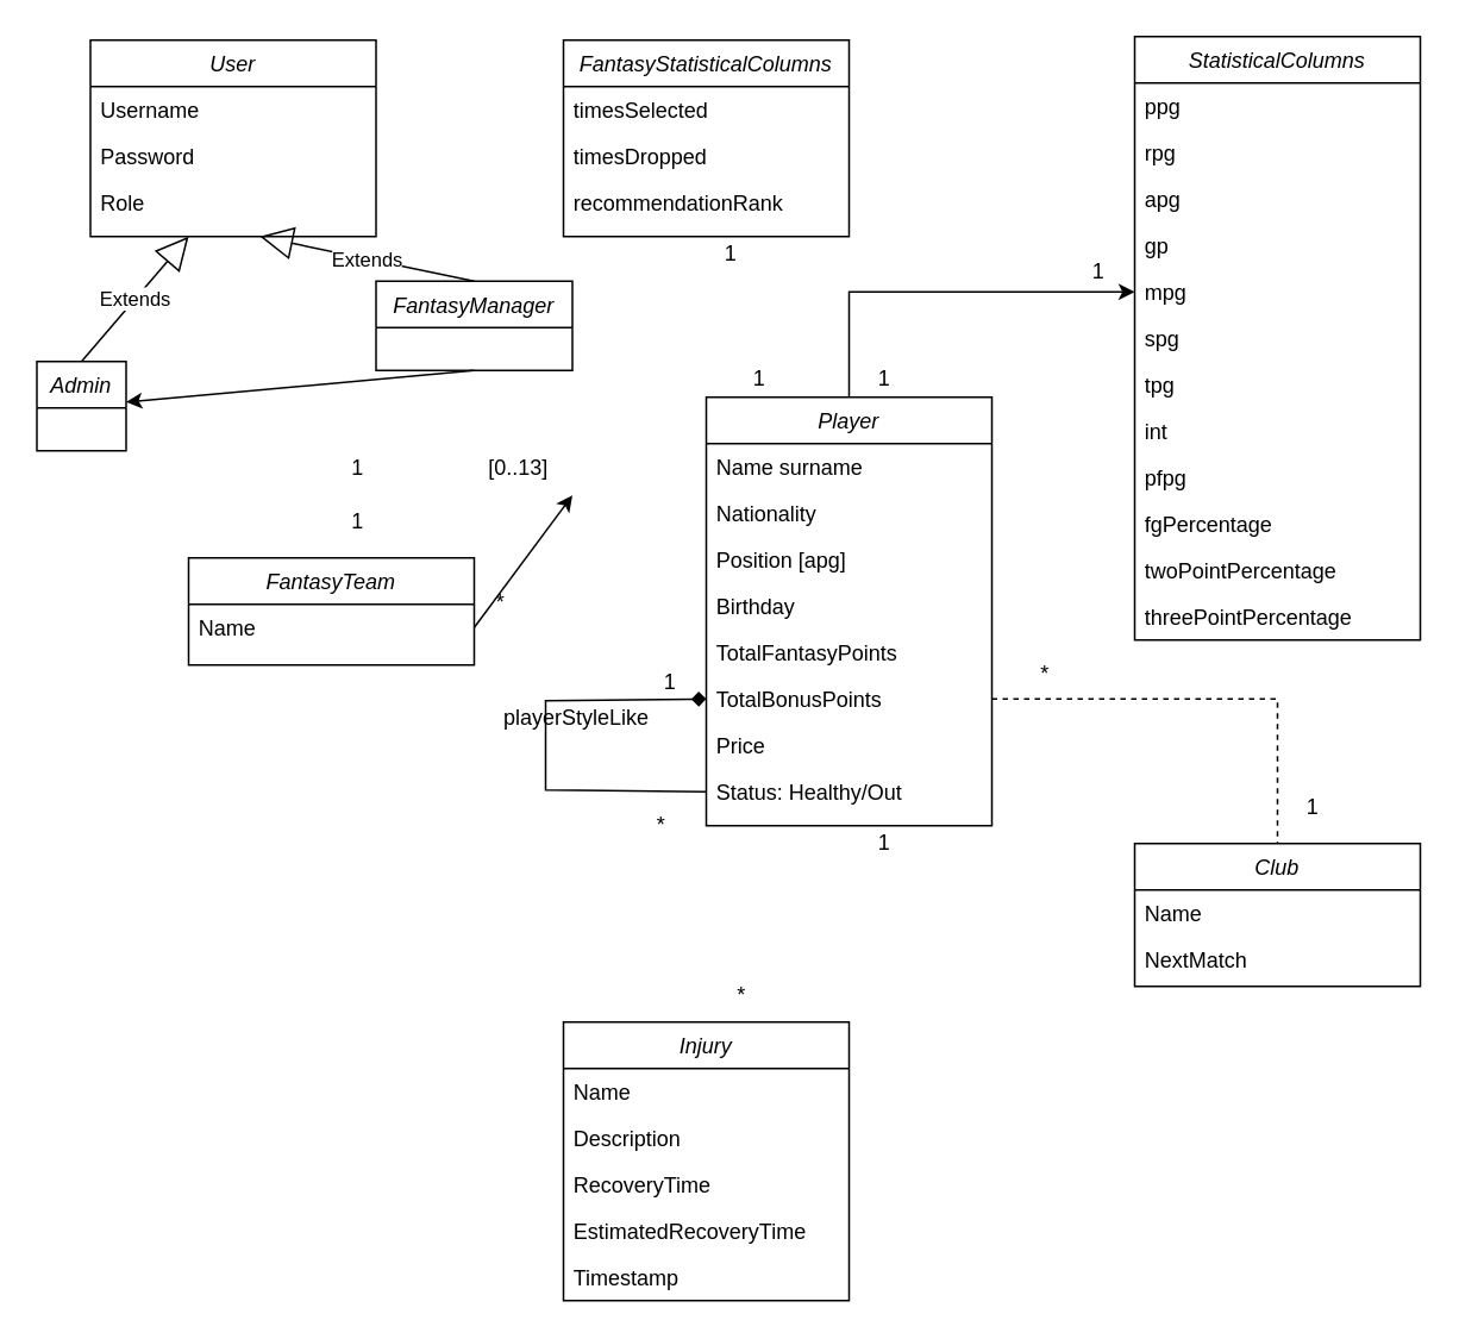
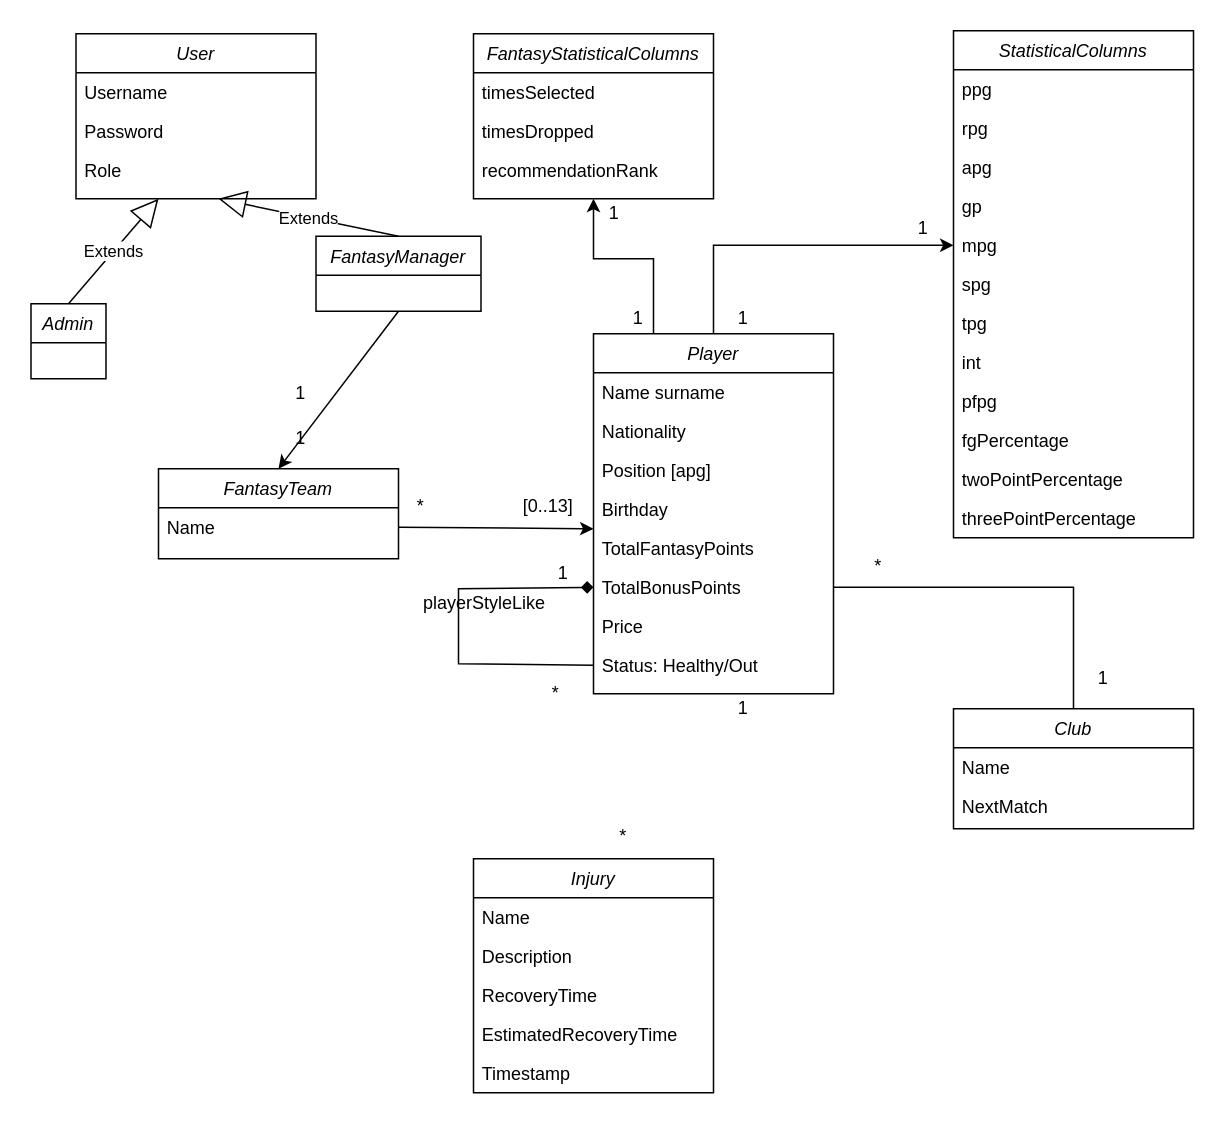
  <mxCell id="0" />
  <mxCell id="1" parent="0" />
  <mxCell id="2" value="StatisticalColumns" style="swimlane;fontStyle=2;align=center;verticalAlign=top;childLayout=stackLayout;horizontal=1;startSize=26;horizontalStack=0;resizeParent=1;resizeLast=0;collapsible=1;marginBottom=0;rounded=0;shadow=0;strokeWidth=1;" vertex="1" parent="1"><mxGeometry x="635" y="20" width="160" height="338" as="geometry"><mxRectangle x="230" y="140" width="160" height="26" as="alternateBounds" /></mxGeometry></mxCell>
  <mxCell id="3" value="ppg" style="text;align=left;verticalAlign=top;spacingLeft=4;spacingRight=4;overflow=hidden;rotatable=0;points=[[0,0.5],[1,0.5]];portConstraint=eastwest;" vertex="1" parent="2"><mxGeometry y="26" width="160" height="26" as="geometry" /></mxCell>
  <mxCell id="4" value="rpg" style="text;align=left;verticalAlign=top;spacingLeft=4;spacingRight=4;overflow=hidden;rotatable=0;points=[[0,0.5],[1,0.5]];portConstraint=eastwest;rounded=0;shadow=0;html=0;" vertex="1" parent="2"><mxGeometry y="52" width="160" height="26" as="geometry" /></mxCell>
  <mxCell id="5" value="apg" style="text;align=left;verticalAlign=top;spacingLeft=4;spacingRight=4;overflow=hidden;rotatable=0;points=[[0,0.5],[1,0.5]];portConstraint=eastwest;rounded=0;shadow=0;html=0;" vertex="1" parent="2"><mxGeometry y="78" width="160" height="26" as="geometry" /></mxCell>
  <mxCell id="6" value="gp" style="text;align=left;verticalAlign=top;spacingLeft=4;spacingRight=4;overflow=hidden;rotatable=0;points=[[0,0.5],[1,0.5]];portConstraint=eastwest;rounded=0;shadow=0;html=0;" vertex="1" parent="2"><mxGeometry y="104" width="160" height="26" as="geometry" /></mxCell>
  <mxCell id="7" value="mpg" style="text;align=left;verticalAlign=top;spacingLeft=4;spacingRight=4;overflow=hidden;rotatable=0;points=[[0,0.5],[1,0.5]];portConstraint=eastwest;rounded=0;shadow=0;html=0;" vertex="1" parent="2"><mxGeometry y="130" width="160" height="26" as="geometry" /></mxCell>
  <mxCell id="8" value="spg" style="text;align=left;verticalAlign=top;spacingLeft=4;spacingRight=4;overflow=hidden;rotatable=0;points=[[0,0.5],[1,0.5]];portConstraint=eastwest;rounded=0;shadow=0;html=0;" vertex="1" parent="2"><mxGeometry y="156" width="160" height="26" as="geometry" /></mxCell>
  <mxCell id="9" value="tpg" style="text;align=left;verticalAlign=top;spacingLeft=4;spacingRight=4;overflow=hidden;rotatable=0;points=[[0,0.5],[1,0.5]];portConstraint=eastwest;rounded=0;shadow=0;html=0;" vertex="1" parent="2"><mxGeometry y="182" width="160" height="26" as="geometry" /></mxCell>
  <mxCell id="10" value="int" style="text;align=left;verticalAlign=top;spacingLeft=4;spacingRight=4;overflow=hidden;rotatable=0;points=[[0,0.5],[1,0.5]];portConstraint=eastwest;rounded=0;shadow=0;html=0;" vertex="1" parent="2"><mxGeometry y="208" width="160" height="26" as="geometry" /></mxCell>
  <mxCell id="11" value="pfpg" style="text;align=left;verticalAlign=top;spacingLeft=4;spacingRight=4;overflow=hidden;rotatable=0;points=[[0,0.5],[1,0.5]];portConstraint=eastwest;rounded=0;shadow=0;html=0;" vertex="1" parent="2"><mxGeometry y="234" width="160" height="26" as="geometry" /></mxCell>
  <mxCell id="12" value="fgPercentage" style="text;align=left;verticalAlign=top;spacingLeft=4;spacingRight=4;overflow=hidden;rotatable=0;points=[[0,0.5],[1,0.5]];portConstraint=eastwest;rounded=0;shadow=0;html=0;" vertex="1" parent="2"><mxGeometry y="260" width="160" height="26" as="geometry" /></mxCell>
  <mxCell id="13" value="twoPointPercentage" style="text;align=left;verticalAlign=top;spacingLeft=4;spacingRight=4;overflow=hidden;rotatable=0;points=[[0,0.5],[1,0.5]];portConstraint=eastwest;rounded=0;shadow=0;html=0;" vertex="1" parent="2"><mxGeometry y="286" width="160" height="26" as="geometry" /></mxCell>
  <mxCell id="14" value="threePointPercentage" style="text;align=left;verticalAlign=top;spacingLeft=4;spacingRight=4;overflow=hidden;rotatable=0;points=[[0,0.5],[1,0.5]];portConstraint=eastwest;rounded=0;shadow=0;html=0;" vertex="1" parent="2"><mxGeometry y="312" width="160" height="26" as="geometry" /></mxCell>
  <mxCell id="15" value="User" style="swimlane;fontStyle=2;align=center;verticalAlign=top;childLayout=stackLayout;horizontal=1;startSize=26;horizontalStack=0;resizeParent=1;resizeLast=0;collapsible=1;marginBottom=0;rounded=0;shadow=0;strokeWidth=1;" vertex="1" parent="1"><mxGeometry x="50" y="22" width="160" height="110" as="geometry"><mxRectangle x="230" y="140" width="160" height="26" as="alternateBounds" /></mxGeometry></mxCell>
  <mxCell id="16" value="Username  " style="text;align=left;verticalAlign=top;spacingLeft=4;spacingRight=4;overflow=hidden;rotatable=0;points=[[0,0.5],[1,0.5]];portConstraint=eastwest;" vertex="1" parent="15"><mxGeometry y="26" width="160" height="26" as="geometry" /></mxCell>
  <mxCell id="17" value="Password" style="text;align=left;verticalAlign=top;spacingLeft=4;spacingRight=4;overflow=hidden;rotatable=0;points=[[0,0.5],[1,0.5]];portConstraint=eastwest;rounded=0;shadow=0;html=0;" vertex="1" parent="15"><mxGeometry y="52" width="160" height="26" as="geometry" /></mxCell>
  <mxCell id="18" value="Role" style="text;align=left;verticalAlign=top;spacingLeft=4;spacingRight=4;overflow=hidden;rotatable=0;points=[[0,0.5],[1,0.5]];portConstraint=eastwest;rounded=0;shadow=0;html=0;" vertex="1" parent="15"><mxGeometry y="78" width="160" height="26" as="geometry" /></mxCell>
  <mxCell id="19" value="Admin" style="swimlane;fontStyle=2;align=center;verticalAlign=top;childLayout=stackLayout;horizontal=1;startSize=26;horizontalStack=0;resizeParent=1;resizeLast=0;collapsible=1;marginBottom=0;rounded=0;shadow=0;strokeWidth=1;" vertex="1" parent="1"><mxGeometry x="20" y="202" width="50" height="50" as="geometry"><mxRectangle x="230" y="140" width="160" height="26" as="alternateBounds" /></mxGeometry></mxCell>
  <mxCell id="20" value="FantasyManager" style="swimlane;fontStyle=2;align=center;verticalAlign=top;childLayout=stackLayout;horizontal=1;startSize=26;horizontalStack=0;resizeParent=1;resizeLast=0;collapsible=1;marginBottom=0;rounded=0;shadow=0;strokeWidth=1;" vertex="1" parent="1"><mxGeometry x="210" y="157" width="110" height="50" as="geometry"><mxRectangle x="230" y="140" width="160" height="26" as="alternateBounds" /></mxGeometry></mxCell>
  <mxCell id="21" value="FantasyTeam" style="swimlane;fontStyle=2;align=center;verticalAlign=top;childLayout=stackLayout;horizontal=1;startSize=26;horizontalStack=0;resizeParent=1;resizeLast=0;collapsible=1;marginBottom=0;rounded=0;shadow=0;strokeWidth=1;" vertex="1" parent="1"><mxGeometry x="105" y="312" width="160" height="60" as="geometry"><mxRectangle x="230" y="140" width="160" height="26" as="alternateBounds" /></mxGeometry></mxCell>
  <mxCell id="22" value="Name" style="text;align=left;verticalAlign=top;spacingLeft=4;spacingRight=4;overflow=hidden;rotatable=0;points=[[0,0.5],[1,0.5]];portConstraint=eastwest;" vertex="1" parent="21"><mxGeometry y="26" width="160" height="26" as="geometry" /></mxCell>
- <mxCell id="23" value="" style="endArrow=classic;html=1;rounded=0;exitX=0.5;exitY=1;exitDx=0;exitDy=0;" edge="1" parent="1" source="20" target="19"><mxGeometry width="50" height="50" relative="1" as="geometry"><mxPoint x="220" y="262" as="sourcePoint" /><mxPoint x="270" y="212" as="targetPoint" /></mxGeometry></mxCell>
+ <mxCell id="23" value="" style="endArrow=classic;html=1;rounded=0;entryX=0.5;entryY=0;entryDx=0;entryDy=0;exitX=0.5;exitY=1;exitDx=0;exitDy=0;" edge="1" parent="1" source="20" target="21"><mxGeometry width="50" height="50" relative="1" as="geometry"><mxPoint x="220" y="262" as="sourcePoint" /><mxPoint x="270" y="212" as="targetPoint" /></mxGeometry></mxCell>
  <mxCell id="24" value="Extends" style="endArrow=block;endSize=16;endFill=0;html=1;rounded=0;exitX=0.5;exitY=0;exitDx=0;exitDy=0;" edge="1" parent="1" source="19"><mxGeometry width="160" relative="1" as="geometry"><mxPoint x="75" y="194" as="sourcePoint" /><mxPoint x="105" y="132" as="targetPoint" /></mxGeometry></mxCell>
  <mxCell id="25" value="Extends" style="endArrow=block;endSize=16;endFill=0;html=1;rounded=0;exitX=0.5;exitY=0;exitDx=0;exitDy=0;" edge="1" parent="1" source="20"><mxGeometry width="160" relative="1" as="geometry"><mxPoint x="165" y="202" as="sourcePoint" /><mxPoint x="145" y="132" as="targetPoint" /></mxGeometry></mxCell>
  <mxCell id="26" value="1" style="text;html=1;align=center;verticalAlign=middle;whiteSpace=wrap;rounded=0;" vertex="1" parent="1"><mxGeometry x="190" y="252" width="20" height="20" as="geometry" /></mxCell>
  <mxCell id="27" value="1" style="text;html=1;align=center;verticalAlign=middle;whiteSpace=wrap;rounded=0;" vertex="1" parent="1"><mxGeometry x="190" y="282" width="20" height="20" as="geometry" /></mxCell>
  <mxCell id="28" value="Player" style="swimlane;fontStyle=2;align=center;verticalAlign=top;childLayout=stackLayout;horizontal=1;startSize=26;horizontalStack=0;resizeParent=1;resizeLast=0;collapsible=1;marginBottom=0;rounded=0;shadow=0;strokeWidth=1;" vertex="1" parent="1"><mxGeometry x="395" y="222" width="160" height="240" as="geometry"><mxRectangle x="230" y="140" width="160" height="26" as="alternateBounds" /></mxGeometry></mxCell>
  <mxCell id="29" value="Name surname" style="text;align=left;verticalAlign=top;spacingLeft=4;spacingRight=4;overflow=hidden;rotatable=0;points=[[0,0.5],[1,0.5]];portConstraint=eastwest;" vertex="1" parent="28"><mxGeometry y="26" width="160" height="26" as="geometry" /></mxCell>
  <mxCell id="30" value="Nationality" style="text;align=left;verticalAlign=top;spacingLeft=4;spacingRight=4;overflow=hidden;rotatable=0;points=[[0,0.5],[1,0.5]];portConstraint=eastwest;rounded=0;shadow=0;html=0;" vertex="1" parent="28"><mxGeometry y="52" width="160" height="26" as="geometry" /></mxCell>
  <mxCell id="31" value="Position [apg]" style="text;align=left;verticalAlign=top;spacingLeft=4;spacingRight=4;overflow=hidden;rotatable=0;points=[[0,0.5],[1,0.5]];portConstraint=eastwest;" vertex="1" parent="28"><mxGeometry y="78" width="160" height="26" as="geometry" /></mxCell>
  <mxCell id="32" value="Birthday" style="text;align=left;verticalAlign=top;spacingLeft=4;spacingRight=4;overflow=hidden;rotatable=0;points=[[0,0.5],[1,0.5]];portConstraint=eastwest;rounded=0;shadow=0;html=0;" vertex="1" parent="28"><mxGeometry y="104" width="160" height="26" as="geometry" /></mxCell>
  <mxCell id="33" value="TotalFantasyPoints" style="text;align=left;verticalAlign=top;spacingLeft=4;spacingRight=4;overflow=hidden;rotatable=0;points=[[0,0.5],[1,0.5]];portConstraint=eastwest;rounded=0;shadow=0;html=0;" vertex="1" parent="28"><mxGeometry y="130" width="160" height="26" as="geometry" /></mxCell>
  <mxCell id="34" value="TotalBonusPoints" style="text;align=left;verticalAlign=top;spacingLeft=4;spacingRight=4;overflow=hidden;rotatable=0;points=[[0,0.5],[1,0.5]];portConstraint=eastwest;rounded=0;shadow=0;html=0;" vertex="1" parent="28"><mxGeometry y="156" width="160" height="26" as="geometry" /></mxCell>
  <mxCell id="35" value="Price" style="text;align=left;verticalAlign=top;spacingLeft=4;spacingRight=4;overflow=hidden;rotatable=0;points=[[0,0.5],[1,0.5]];portConstraint=eastwest;rounded=0;shadow=0;html=0;" vertex="1" parent="28"><mxGeometry y="182" width="160" height="26" as="geometry" /></mxCell>
  <mxCell id="36" value="Status: Healthy/Out" style="text;align=left;verticalAlign=top;spacingLeft=4;spacingRight=4;overflow=hidden;rotatable=0;points=[[0,0.5],[1,0.5]];portConstraint=eastwest;rounded=0;shadow=0;html=0;" vertex="1" parent="28"><mxGeometry y="208" width="160" height="26" as="geometry" /></mxCell>
  <mxCell id="37" value="" style="endArrow=diamond;html=1;rounded=0;exitX=0;exitY=0.5;exitDx=0;exitDy=0;entryX=0;entryY=0.5;entryDx=0;entryDy=0;" edge="1" parent="28" source="36" target="34"><mxGeometry width="50" height="50" relative="1" as="geometry"><mxPoint x="-80" y="270" as="sourcePoint" /><mxPoint x="-30" y="220" as="targetPoint" /><Array as="points"><mxPoint x="-90" y="220" /><mxPoint x="-90" y="170" /></Array></mxGeometry></mxCell>
  <mxCell id="38" value="" style="endArrow=classic;html=1;rounded=0;exitX=1;exitY=0.5;exitDx=0;exitDy=0;entryX=1;entryY=1;entryDx=0;entryDy=0;" edge="1" parent="1" source="22" target="39"><mxGeometry width="50" height="50" relative="1" as="geometry"><mxPoint x="355" y="262" as="sourcePoint" /><mxPoint x="405" y="212" as="targetPoint" /></mxGeometry></mxCell>
- <mxCell id="39" value="[0..13]" style="text;html=1;align=center;verticalAlign=middle;whiteSpace=wrap;rounded=0;" vertex="1" parent="1"><mxGeometry x="260" y="247" width="60" height="30" as="geometry" /></mxCell>
+ <mxCell id="39" value="[0..13]" style="text;html=1;align=center;verticalAlign=middle;whiteSpace=wrap;rounded=0;" vertex="1" parent="1"><mxGeometry x="335" y="322" width="60" height="30" as="geometry" /></mxCell>
  <mxCell id="40" value="*" style="text;html=1;align=center;verticalAlign=middle;whiteSpace=wrap;rounded=0;" vertex="1" parent="1"><mxGeometry x="265" y="327" width="30" height="20" as="geometry" /></mxCell>
  <mxCell id="41" value="" style="endArrow=classic;html=1;rounded=0;entryX=0;entryY=0.5;entryDx=0;entryDy=0;" edge="1" parent="1" target="7"><mxGeometry width="50" height="50" relative="1" as="geometry"><mxPoint x="475" y="222" as="sourcePoint" /><mxPoint x="525" y="242" as="targetPoint" /><Array as="points"><mxPoint x="475" y="163" /></Array></mxGeometry></mxCell>
  <mxCell id="42" value="*" style="text;html=1;align=center;verticalAlign=middle;whiteSpace=wrap;rounded=0;" vertex="1" parent="1"><mxGeometry x="355" y="452" width="30" height="20" as="geometry" /></mxCell>
  <mxCell id="43" value="playerStyleLike" style="text;html=1;align=center;verticalAlign=middle;whiteSpace=wrap;rounded=0;" vertex="1" parent="1"><mxGeometry x="295" y="392" width="55" height="20" as="geometry" /></mxCell>
  <mxCell id="44" value="1" style="text;html=1;align=center;verticalAlign=middle;whiteSpace=wrap;rounded=0;" vertex="1" parent="1"><mxGeometry x="365" y="372" width="20" height="20" as="geometry" /></mxCell>
  <mxCell id="45" value="FantasyStatisticalColumns" style="swimlane;fontStyle=2;align=center;verticalAlign=top;childLayout=stackLayout;horizontal=1;startSize=26;horizontalStack=0;resizeParent=1;resizeLast=0;collapsible=1;marginBottom=0;rounded=0;shadow=0;strokeWidth=1;" vertex="1" parent="1"><mxGeometry x="315" y="22" width="160" height="110" as="geometry"><mxRectangle x="230" y="140" width="160" height="26" as="alternateBounds" /></mxGeometry></mxCell>
  <mxCell id="46" value="timesSelected" style="text;align=left;verticalAlign=top;spacingLeft=4;spacingRight=4;overflow=hidden;rotatable=0;points=[[0,0.5],[1,0.5]];portConstraint=eastwest;" vertex="1" parent="45"><mxGeometry y="26" width="160" height="26" as="geometry" /></mxCell>
  <mxCell id="47" value="timesDropped" style="text;align=left;verticalAlign=top;spacingLeft=4;spacingRight=4;overflow=hidden;rotatable=0;points=[[0,0.5],[1,0.5]];portConstraint=eastwest;rounded=0;shadow=0;html=0;" vertex="1" parent="45"><mxGeometry y="52" width="160" height="26" as="geometry" /></mxCell>
  <mxCell id="48" value="recommendationRank" style="text;align=left;verticalAlign=top;spacingLeft=4;spacingRight=4;overflow=hidden;rotatable=0;points=[[0,0.5],[1,0.5]];portConstraint=eastwest;rounded=0;shadow=0;html=0;" vertex="1" parent="45"><mxGeometry y="78" width="160" height="26" as="geometry" /></mxCell>
  <mxCell id="49" value="1" style="text;html=1;align=center;verticalAlign=middle;whiteSpace=wrap;rounded=0;" vertex="1" parent="1"><mxGeometry x="605" y="142" width="20" height="20" as="geometry" /></mxCell>
  <mxCell id="50" value="1" style="text;html=1;align=center;verticalAlign=middle;whiteSpace=wrap;rounded=0;" vertex="1" parent="1"><mxGeometry x="485" y="202" width="20" height="20" as="geometry" /></mxCell>
+ <mxCell id="51" value="" style="endArrow=classic;html=1;rounded=0;exitX=0.25;exitY=0;exitDx=0;exitDy=0;entryX=0.5;entryY=1;entryDx=0;entryDy=0;" edge="1" parent="1" source="28" target="45"><mxGeometry width="50" height="50" relative="1" as="geometry"><mxPoint x="375" y="202" as="sourcePoint" /><mxPoint x="425" y="152" as="targetPoint" /><Array as="points"><mxPoint x="435" y="172" /><mxPoint x="395" y="172" /></Array></mxGeometry></mxCell>
  <mxCell id="52" value="1" style="text;html=1;align=center;verticalAlign=middle;whiteSpace=wrap;rounded=0;" vertex="1" parent="1"><mxGeometry x="415" y="202" width="20" height="20" as="geometry" /></mxCell>
  <mxCell id="53" value="1" style="text;html=1;align=center;verticalAlign=middle;whiteSpace=wrap;rounded=0;" vertex="1" parent="1"><mxGeometry x="399" y="132" width="20" height="20" as="geometry" /></mxCell>
  <mxCell id="54" value="Club" style="swimlane;fontStyle=2;align=center;verticalAlign=top;childLayout=stackLayout;horizontal=1;startSize=26;horizontalStack=0;resizeParent=1;resizeLast=0;collapsible=1;marginBottom=0;rounded=0;shadow=0;strokeWidth=1;" vertex="1" parent="1"><mxGeometry x="635" y="472" width="160" height="80" as="geometry"><mxRectangle x="230" y="140" width="160" height="26" as="alternateBounds" /></mxGeometry></mxCell>
  <mxCell id="55" value="Name" style="text;align=left;verticalAlign=top;spacingLeft=4;spacingRight=4;overflow=hidden;rotatable=0;points=[[0,0.5],[1,0.5]];portConstraint=eastwest;" vertex="1" parent="54"><mxGeometry y="26" width="160" height="26" as="geometry" /></mxCell>
  <mxCell id="56" value="NextMatch" style="text;align=left;verticalAlign=top;spacingLeft=4;spacingRight=4;overflow=hidden;rotatable=0;points=[[0,0.5],[1,0.5]];portConstraint=eastwest;rounded=0;shadow=0;html=0;" vertex="1" parent="54"><mxGeometry y="52" width="160" height="26" as="geometry" /></mxCell>
- <mxCell id="57" value="" style="endArrow=none;html=1;rounded=0;exitX=1;exitY=0.5;exitDx=0;exitDy=0;entryX=0.5;entryY=0;entryDx=0;entryDy=0;dashed=1;" edge="1" parent="1" source="34" target="54"><mxGeometry width="50" height="50" relative="1" as="geometry"><mxPoint x="555" y="552" as="sourcePoint" /><mxPoint x="605" y="502" as="targetPoint" /><Array as="points"><mxPoint x="715" y="391" /></Array></mxGeometry></mxCell>
+ <mxCell id="57" value="" style="endArrow=none;html=1;rounded=0;exitX=1;exitY=0.5;exitDx=0;exitDy=0;entryX=0.5;entryY=0;entryDx=0;entryDy=0;" edge="1" parent="1" source="34" target="54"><mxGeometry width="50" height="50" relative="1" as="geometry"><mxPoint x="555" y="552" as="sourcePoint" /><mxPoint x="605" y="502" as="targetPoint" /><Array as="points"><mxPoint x="715" y="391" /></Array></mxGeometry></mxCell>
  <mxCell id="58" value="1" style="text;html=1;align=center;verticalAlign=middle;whiteSpace=wrap;rounded=0;" vertex="1" parent="1"><mxGeometry x="725" y="442" width="20" height="20" as="geometry" /></mxCell>
  <mxCell id="59" value="*" style="text;html=1;align=center;verticalAlign=middle;whiteSpace=wrap;rounded=0;" vertex="1" parent="1"><mxGeometry x="555" y="362" width="60" height="30" as="geometry" /></mxCell>
  <mxCell id="60" value="Injury" style="swimlane;fontStyle=2;align=center;verticalAlign=top;childLayout=stackLayout;horizontal=1;startSize=26;horizontalStack=0;resizeParent=1;resizeLast=0;collapsible=1;marginBottom=0;rounded=0;shadow=0;strokeWidth=1;" vertex="1" parent="1"><mxGeometry x="315" y="572" width="160" height="156" as="geometry"><mxRectangle x="230" y="140" width="160" height="26" as="alternateBounds" /></mxGeometry></mxCell>
  <mxCell id="61" value="Name" style="text;align=left;verticalAlign=top;spacingLeft=4;spacingRight=4;overflow=hidden;rotatable=0;points=[[0,0.5],[1,0.5]];portConstraint=eastwest;" vertex="1" parent="60"><mxGeometry y="26" width="160" height="26" as="geometry" /></mxCell>
  <mxCell id="62" value="Description" style="text;align=left;verticalAlign=top;spacingLeft=4;spacingRight=4;overflow=hidden;rotatable=0;points=[[0,0.5],[1,0.5]];portConstraint=eastwest;rounded=0;shadow=0;html=0;" vertex="1" parent="60"><mxGeometry y="52" width="160" height="26" as="geometry" /></mxCell>
  <mxCell id="63" value="RecoveryTime" style="text;align=left;verticalAlign=top;spacingLeft=4;spacingRight=4;overflow=hidden;rotatable=0;points=[[0,0.5],[1,0.5]];portConstraint=eastwest;rounded=0;shadow=0;html=0;" vertex="1" parent="60"><mxGeometry y="78" width="160" height="26" as="geometry" /></mxCell>
  <mxCell id="64" value="EstimatedRecoveryTime" style="text;align=left;verticalAlign=top;spacingLeft=4;spacingRight=4;overflow=hidden;rotatable=0;points=[[0,0.5],[1,0.5]];portConstraint=eastwest;rounded=0;shadow=0;html=0;" vertex="1" parent="60"><mxGeometry y="104" width="160" height="26" as="geometry" /></mxCell>
  <mxCell id="65" value="Timestamp" style="text;align=left;verticalAlign=top;spacingLeft=4;spacingRight=4;overflow=hidden;rotatable=0;points=[[0,0.5],[1,0.5]];portConstraint=eastwest;rounded=0;shadow=0;html=0;" vertex="1" parent="60"><mxGeometry y="130" width="160" height="26" as="geometry" /></mxCell>
  <mxCell id="66" value="1" style="text;html=1;align=center;verticalAlign=middle;whiteSpace=wrap;rounded=0;" vertex="1" parent="1"><mxGeometry x="485" y="462" width="20" height="20" as="geometry" /></mxCell>
  <mxCell id="67" value="*" style="text;html=1;align=center;verticalAlign=middle;whiteSpace=wrap;rounded=0;" vertex="1" parent="1"><mxGeometry x="385" y="542" width="60" height="30" as="geometry" /></mxCell>
